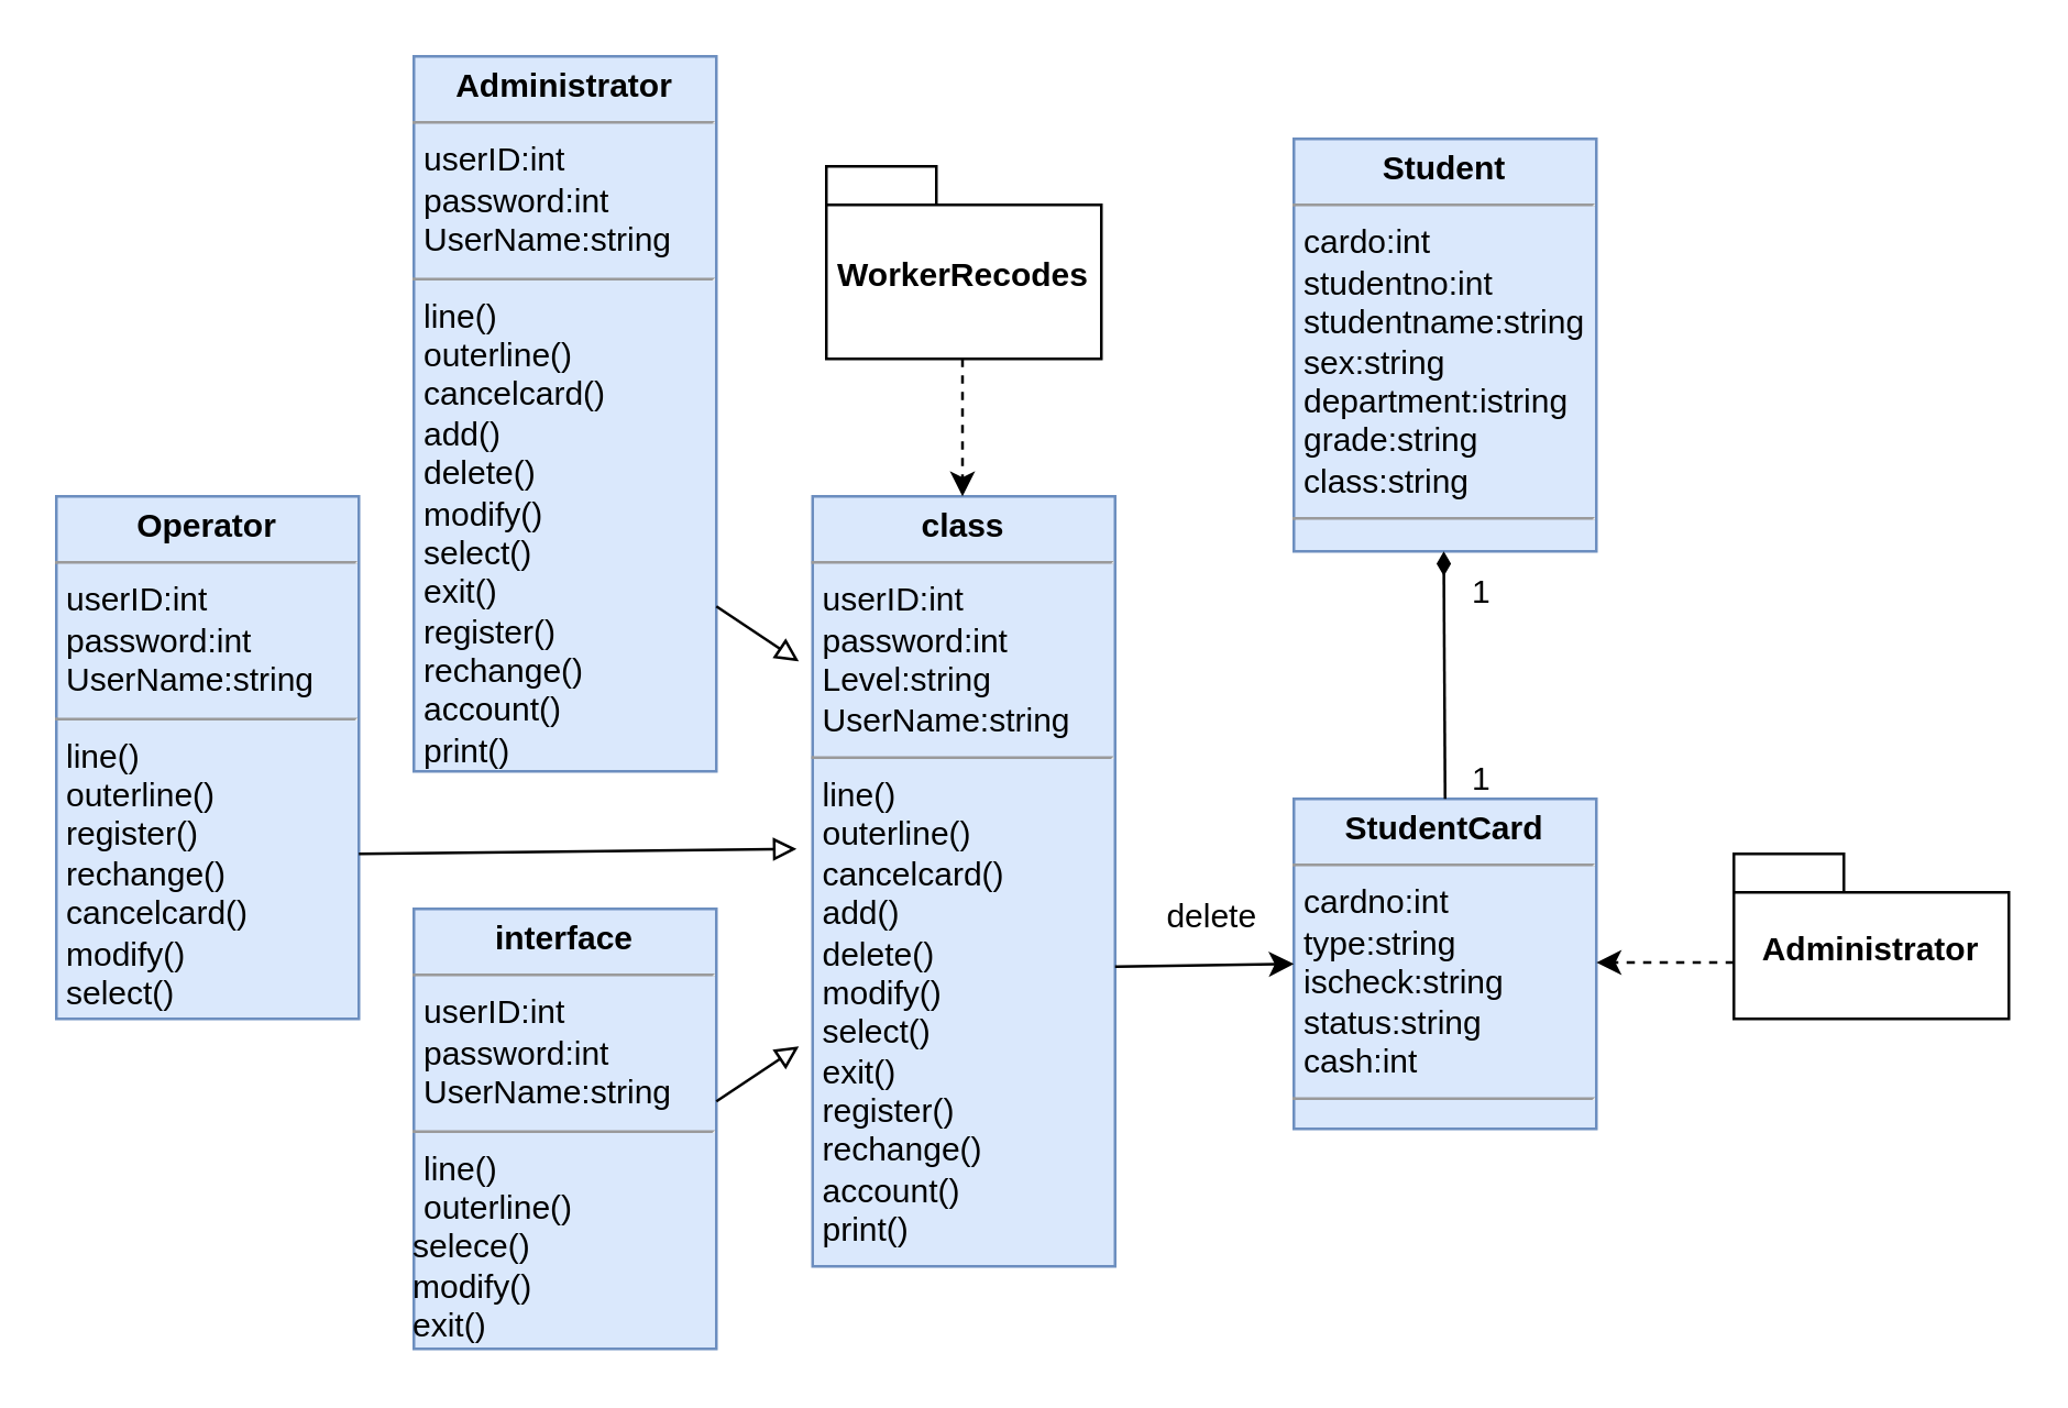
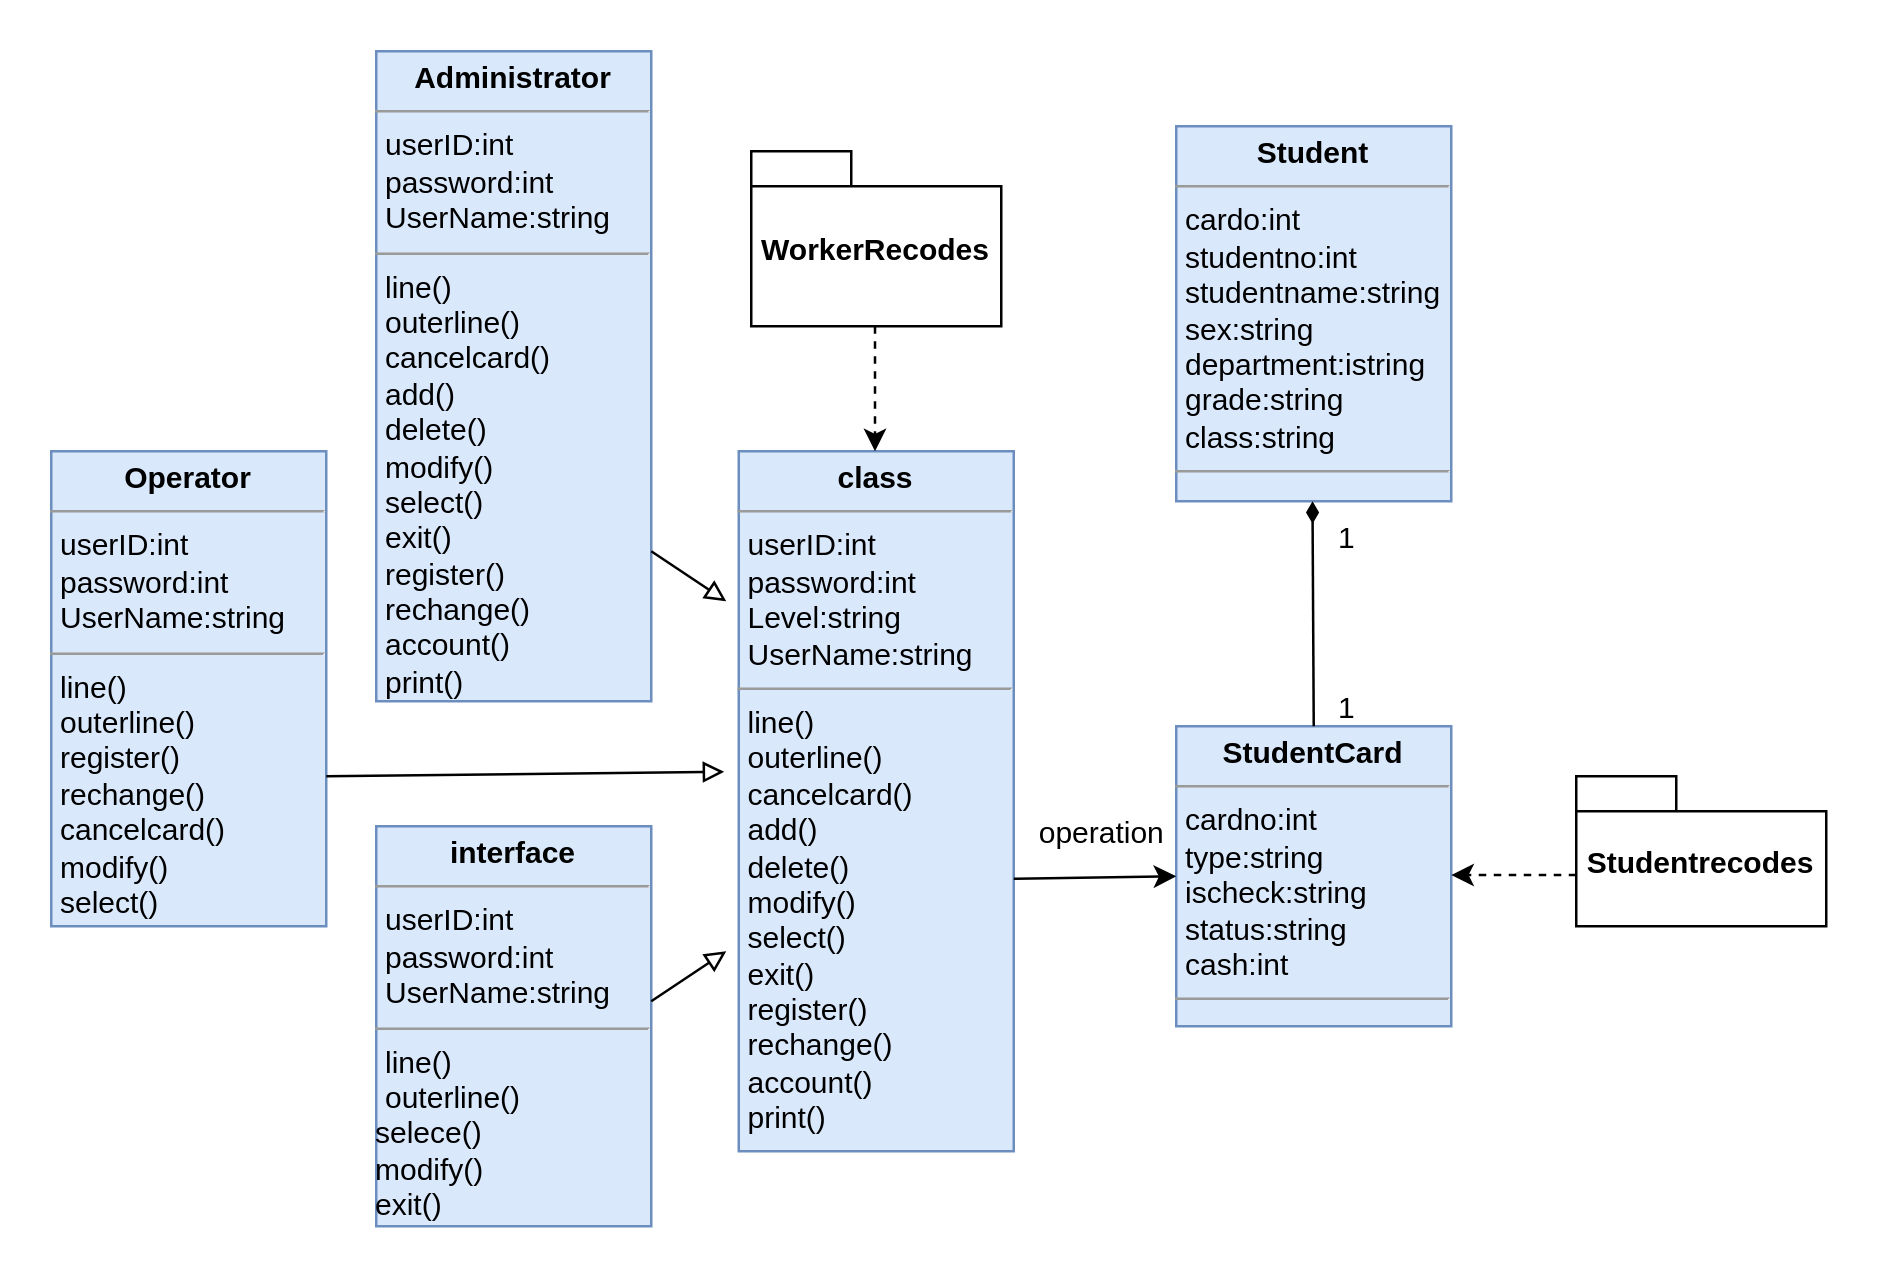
  <mxCell id="0" />
  <mxCell id="1" parent="0" />
  <mxCell id="2" value="&lt;p style=&quot;margin:0px;margin-top:4px;text-align:center;&quot;&gt;&lt;b&gt;Operator&lt;/b&gt;&lt;/p&gt;&lt;hr size=&quot;1&quot;&gt;&lt;p style=&quot;margin:0px;margin-left:4px;&quot;&gt;userID:int&lt;/p&gt;&lt;p style=&quot;margin:0px;margin-left:4px;&quot;&gt;password:int&lt;/p&gt;&lt;p style=&quot;margin:0px;margin-left:4px;&quot;&gt;UserName:string&lt;/p&gt;&lt;hr size=&quot;1&quot;&gt;&lt;p style=&quot;margin:0px;margin-left:4px;&quot;&gt;line()&lt;/p&gt;&lt;p style=&quot;margin:0px;margin-left:4px;&quot;&gt;outerline()&lt;/p&gt;&lt;p style=&quot;margin:0px;margin-left:4px;&quot;&gt;register()&lt;/p&gt;&lt;p style=&quot;margin:0px;margin-left:4px;&quot;&gt;rechange()&lt;/p&gt;&lt;p style=&quot;margin:0px;margin-left:4px;&quot;&gt;cancelcard()&lt;/p&gt;&lt;p style=&quot;margin:0px;margin-left:4px;&quot;&gt;modify()&lt;/p&gt;&lt;p style=&quot;margin:0px;margin-left:4px;&quot;&gt;select()&lt;/p&gt;" style="verticalAlign=top;align=left;overflow=fill;fontSize=12;fontFamily=Helvetica;html=1;whiteSpace=wrap;fillColor=#dae8fc;strokeColor=#6c8ebf;" parent="1" vertex="1"><mxGeometry x="20" y="180" width="110" height="190" as="geometry" /></mxCell>
  <mxCell id="3" value="&lt;p style=&quot;margin:0px;margin-top:4px;text-align:center;&quot;&gt;&lt;b&gt;interface&lt;/b&gt;&lt;/p&gt;&lt;hr size=&quot;1&quot;&gt;&lt;p style=&quot;border-color: var(--border-color); margin: 0px 0px 0px 4px;&quot;&gt;userID:int&lt;/p&gt;&lt;p style=&quot;border-color: var(--border-color); margin: 0px 0px 0px 4px;&quot;&gt;password:int&lt;/p&gt;&lt;p style=&quot;border-color: var(--border-color); margin: 0px 0px 0px 4px;&quot;&gt;UserName:string&lt;/p&gt;&lt;hr size=&quot;1&quot;&gt;&lt;p style=&quot;border-color: var(--border-color); margin: 0px 0px 0px 4px;&quot;&gt;line()&lt;/p&gt;&lt;p style=&quot;border-color: var(--border-color); margin: 0px 0px 0px 4px;&quot;&gt;outerline()&lt;/p&gt;&lt;div&gt;selece()&lt;/div&gt;&lt;div&gt;modify()&lt;/div&gt;&lt;div&gt;exit()&lt;/div&gt;" style="verticalAlign=top;align=left;overflow=fill;fontSize=12;fontFamily=Helvetica;html=1;whiteSpace=wrap;fillColor=#dae8fc;strokeColor=#6c8ebf;" parent="1" vertex="1"><mxGeometry x="150" y="330" width="110" height="160" as="geometry" /></mxCell>
  <mxCell id="4" value="&lt;p style=&quot;margin:0px;margin-top:4px;text-align:center;&quot;&gt;&lt;b&gt;Administrator&lt;/b&gt;&lt;/p&gt;&lt;hr size=&quot;1&quot;&gt;&lt;p style=&quot;border-color: var(--border-color); margin: 0px 0px 0px 4px;&quot;&gt;userID:int&lt;/p&gt;&lt;p style=&quot;border-color: var(--border-color); margin: 0px 0px 0px 4px;&quot;&gt;password:int&lt;/p&gt;&lt;p style=&quot;border-color: var(--border-color); margin: 0px 0px 0px 4px;&quot;&gt;UserName:string&lt;/p&gt;&lt;hr size=&quot;1&quot;&gt;&lt;p style=&quot;border-color: var(--border-color); margin: 0px 0px 0px 4px;&quot;&gt;line()&lt;/p&gt;&lt;p style=&quot;border-color: var(--border-color); margin: 0px 0px 0px 4px;&quot;&gt;outerline()&lt;/p&gt;&lt;p style=&quot;border-color: var(--border-color); margin: 0px 0px 0px 4px;&quot;&gt;cancelcard()&lt;/p&gt;&lt;p style=&quot;border-color: var(--border-color); margin: 0px 0px 0px 4px;&quot;&gt;add()&lt;/p&gt;&lt;p style=&quot;border-color: var(--border-color); margin: 0px 0px 0px 4px;&quot;&gt;delete()&lt;/p&gt;&lt;p style=&quot;border-color: var(--border-color); margin: 0px 0px 0px 4px;&quot;&gt;modify()&lt;/p&gt;&lt;p style=&quot;border-color: var(--border-color); margin: 0px 0px 0px 4px;&quot;&gt;select()&lt;/p&gt;&lt;p style=&quot;border-color: var(--border-color); margin: 0px 0px 0px 4px;&quot;&gt;exit()&lt;/p&gt;&lt;p style=&quot;border-color: var(--border-color); margin: 0px 0px 0px 4px;&quot;&gt;register()&lt;/p&gt;&lt;p style=&quot;border-color: var(--border-color); margin: 0px 0px 0px 4px;&quot;&gt;rechange()&lt;/p&gt;&lt;p style=&quot;border-color: var(--border-color); margin: 0px 0px 0px 4px;&quot;&gt;account()&lt;/p&gt;&lt;p style=&quot;border-color: var(--border-color); margin: 0px 0px 0px 4px;&quot;&gt;print()&lt;/p&gt;" style="verticalAlign=top;align=left;overflow=fill;fontSize=12;fontFamily=Helvetica;html=1;whiteSpace=wrap;fillColor=#dae8fc;strokeColor=#6c8ebf;" parent="1" vertex="1"><mxGeometry x="150" y="20" width="110" height="260" as="geometry" /></mxCell>
  <mxCell id="5" value="&lt;p style=&quot;margin:0px;margin-top:4px;text-align:center;&quot;&gt;&lt;b&gt;class&lt;/b&gt;&lt;/p&gt;&lt;hr size=&quot;1&quot;&gt;&lt;p style=&quot;border-color: var(--border-color); margin: 0px 0px 0px 4px;&quot;&gt;userID:int&lt;/p&gt;&lt;p style=&quot;border-color: var(--border-color); margin: 0px 0px 0px 4px;&quot;&gt;password:int&lt;/p&gt;&lt;p style=&quot;border-color: var(--border-color); margin: 0px 0px 0px 4px;&quot;&gt;Level:string&lt;/p&gt;&lt;p style=&quot;border-color: var(--border-color); margin: 0px 0px 0px 4px;&quot;&gt;UserName:string&lt;/p&gt;&lt;hr size=&quot;1&quot;&gt;&lt;p style=&quot;border-color: var(--border-color); margin: 0px 0px 0px 4px;&quot;&gt;line()&lt;/p&gt;&lt;p style=&quot;border-color: var(--border-color); margin: 0px 0px 0px 4px;&quot;&gt;outerline()&lt;/p&gt;&lt;p style=&quot;border-color: var(--border-color); margin: 0px 0px 0px 4px;&quot;&gt;cancelcard()&lt;/p&gt;&lt;p style=&quot;border-color: var(--border-color); margin: 0px 0px 0px 4px;&quot;&gt;add()&lt;/p&gt;&lt;p style=&quot;border-color: var(--border-color); margin: 0px 0px 0px 4px;&quot;&gt;delete()&lt;/p&gt;&lt;p style=&quot;border-color: var(--border-color); margin: 0px 0px 0px 4px;&quot;&gt;modify()&lt;/p&gt;&lt;p style=&quot;border-color: var(--border-color); margin: 0px 0px 0px 4px;&quot;&gt;select()&lt;/p&gt;&lt;p style=&quot;border-color: var(--border-color); margin: 0px 0px 0px 4px;&quot;&gt;exit()&lt;/p&gt;&lt;p style=&quot;border-color: var(--border-color); margin: 0px 0px 0px 4px;&quot;&gt;register()&lt;/p&gt;&lt;p style=&quot;border-color: var(--border-color); margin: 0px 0px 0px 4px;&quot;&gt;rechange()&lt;/p&gt;&lt;p style=&quot;border-color: var(--border-color); margin: 0px 0px 0px 4px;&quot;&gt;account()&lt;/p&gt;&lt;p style=&quot;border-color: var(--border-color); margin: 0px 0px 0px 4px;&quot;&gt;print()&lt;/p&gt;" style="verticalAlign=top;align=left;overflow=fill;fontSize=12;fontFamily=Helvetica;html=1;whiteSpace=wrap;fillColor=#dae8fc;strokeColor=#6c8ebf;" vertex="1" parent="1"><mxGeometry x="295" y="180" width="110" height="280" as="geometry" /></mxCell>
  <mxCell id="6" value="&lt;p style=&quot;margin:0px;margin-top:4px;text-align:center;&quot;&gt;&lt;b&gt;StudentCard&lt;/b&gt;&lt;/p&gt;&lt;hr size=&quot;1&quot;&gt;&lt;p style=&quot;margin:0px;margin-left:4px;&quot;&gt;cardno:int&lt;/p&gt;&lt;p style=&quot;margin:0px;margin-left:4px;&quot;&gt;type:string&lt;/p&gt;&lt;p style=&quot;margin:0px;margin-left:4px;&quot;&gt;ischeck:string&lt;/p&gt;&lt;p style=&quot;margin:0px;margin-left:4px;&quot;&gt;status:string&lt;/p&gt;&lt;p style=&quot;margin:0px;margin-left:4px;&quot;&gt;cash:int&lt;/p&gt;&lt;hr size=&quot;1&quot;&gt;&lt;p style=&quot;margin:0px;margin-left:4px;&quot;&gt;&lt;br&gt;&lt;/p&gt;" style="verticalAlign=top;align=left;overflow=fill;fontSize=12;fontFamily=Helvetica;html=1;whiteSpace=wrap;fillColor=#dae8fc;strokeColor=#6c8ebf;" vertex="1" parent="1"><mxGeometry x="470" y="290" width="110" height="120" as="geometry" /></mxCell>
  <mxCell id="7" value="&lt;p style=&quot;margin:0px;margin-top:4px;text-align:center;&quot;&gt;&lt;b&gt;Student&lt;/b&gt;&lt;/p&gt;&lt;hr size=&quot;1&quot;&gt;&lt;p style=&quot;margin:0px;margin-left:4px;&quot;&gt;cardo:int&lt;/p&gt;&lt;p style=&quot;margin:0px;margin-left:4px;&quot;&gt;studentno:int&lt;/p&gt;&lt;p style=&quot;margin:0px;margin-left:4px;&quot;&gt;studentname:string&lt;/p&gt;&lt;p style=&quot;margin:0px;margin-left:4px;&quot;&gt;sex:string&lt;/p&gt;&lt;p style=&quot;margin:0px;margin-left:4px;&quot;&gt;department:istring&lt;/p&gt;&lt;p style=&quot;margin:0px;margin-left:4px;&quot;&gt;grade:string&lt;/p&gt;&lt;p style=&quot;margin:0px;margin-left:4px;&quot;&gt;class:string&lt;/p&gt;&lt;hr size=&quot;1&quot;&gt;&lt;p style=&quot;margin:0px;margin-left:4px;&quot;&gt;&lt;br&gt;&lt;/p&gt;" style="verticalAlign=top;align=left;overflow=fill;fontSize=12;fontFamily=Helvetica;html=1;whiteSpace=wrap;fillColor=#dae8fc;strokeColor=#6c8ebf;" vertex="1" parent="1"><mxGeometry x="470" y="50" width="110" height="150" as="geometry" /></mxCell>
- <mxCell id="8" value="Administrator" style="shape=folder;fontStyle=1;spacingTop=10;tabWidth=40;tabHeight=14;tabPosition=left;html=1;whiteSpace=wrap;" vertex="1" parent="1"><mxGeometry x="630" y="310" width="100" height="60" as="geometry" /></mxCell>
+ <mxCell id="8" value="Studentrecodes" style="shape=folder;fontStyle=1;spacingTop=10;tabWidth=40;tabHeight=14;tabPosition=left;html=1;whiteSpace=wrap;" vertex="1" parent="1"><mxGeometry x="630" y="310" width="100" height="60" as="geometry" /></mxCell>
  <mxCell id="9" value="WorkerRecodes&lt;br&gt;" style="shape=folder;fontStyle=1;spacingTop=10;tabWidth=40;tabHeight=14;tabPosition=left;html=1;whiteSpace=wrap;" vertex="1" parent="1"><mxGeometry x="300" y="60" width="100" height="70" as="geometry" /></mxCell>
  <mxCell id="10" value="" style="endArrow=block;html=1;rounded=0;entryX=-0.053;entryY=0.458;entryDx=0;entryDy=0;entryPerimeter=0;endFill=0;" edge="1" parent="1" target="5"><mxGeometry width="50" height="50" relative="1" as="geometry"><mxPoint x="130" y="310" as="sourcePoint" /><mxPoint x="240" y="270" as="targetPoint" /></mxGeometry></mxCell>
  <mxCell id="11" value="" style="endArrow=block;html=1;rounded=0;endFill=0;" edge="1" parent="1"><mxGeometry width="50" height="50" relative="1" as="geometry"><mxPoint x="260" y="220" as="sourcePoint" /><mxPoint x="290" y="240" as="targetPoint" /></mxGeometry></mxCell>
  <mxCell id="12" value="" style="endArrow=block;html=1;rounded=0;endFill=0;" edge="1" parent="1"><mxGeometry width="50" height="50" relative="1" as="geometry"><mxPoint x="260" y="400" as="sourcePoint" /><mxPoint x="290" y="380" as="targetPoint" /></mxGeometry></mxCell>
  <mxCell id="13" value="" style="endArrow=classic;html=1;rounded=0;dashed=1;" edge="1" parent="1"><mxGeometry width="50" height="50" relative="1" as="geometry"><mxPoint x="349.5" y="130" as="sourcePoint" /><mxPoint x="349.5" y="180" as="targetPoint" /></mxGeometry></mxCell>
  <mxCell id="14" value="" style="endArrow=diamondThin;html=1;rounded=0;exitX=0.5;exitY=0;exitDx=0;exitDy=0;endFill=1;" edge="1" parent="1" source="6"><mxGeometry width="50" height="50" relative="1" as="geometry"><mxPoint x="525" y="280" as="sourcePoint" /><mxPoint x="524.5" y="200" as="targetPoint" /></mxGeometry></mxCell>
  <mxCell id="15" value="1" style="text;html=1;align=center;verticalAlign=middle;resizable=0;points=[];autosize=1;strokeColor=none;fillColor=none;" vertex="1" parent="1"><mxGeometry x="523" y="268" width="30" height="30" as="geometry" /></mxCell>
  <mxCell id="16" value="1" style="text;html=1;align=center;verticalAlign=middle;resizable=0;points=[];autosize=1;strokeColor=none;fillColor=none;" vertex="1" parent="1"><mxGeometry x="523" y="200" width="30" height="30" as="geometry" /></mxCell>
  <mxCell id="17" value="" style="endArrow=classic;html=1;rounded=0;endFill=1;" edge="1" parent="1"><mxGeometry width="50" height="50" relative="1" as="geometry"><mxPoint x="405" y="351" as="sourcePoint" /><mxPoint x="470" y="350" as="targetPoint" /></mxGeometry></mxCell>
  <mxCell id="18" value="" style="endArrow=classic;html=1;rounded=0;endFill=1;dashed=1;" edge="1" parent="1"><mxGeometry width="50" height="50" relative="1" as="geometry"><mxPoint x="630" y="349.5" as="sourcePoint" /><mxPoint x="580" y="349.5" as="targetPoint" /></mxGeometry></mxCell>
- <mxCell id="19" value="delete" style="text;html=1;align=center;verticalAlign=middle;resizable=0;points=[];autosize=1;strokeColor=none;fillColor=none;" vertex="1" parent="1"><mxGeometry x="405" y="318" width="70" height="30" as="geometry" /></mxCell>
+ <mxCell id="19" value="operation" style="text;html=1;align=center;verticalAlign=middle;resizable=0;points=[];autosize=1;strokeColor=none;fillColor=none;" vertex="1" parent="1"><mxGeometry x="405" y="318" width="70" height="30" as="geometry" /></mxCell>
